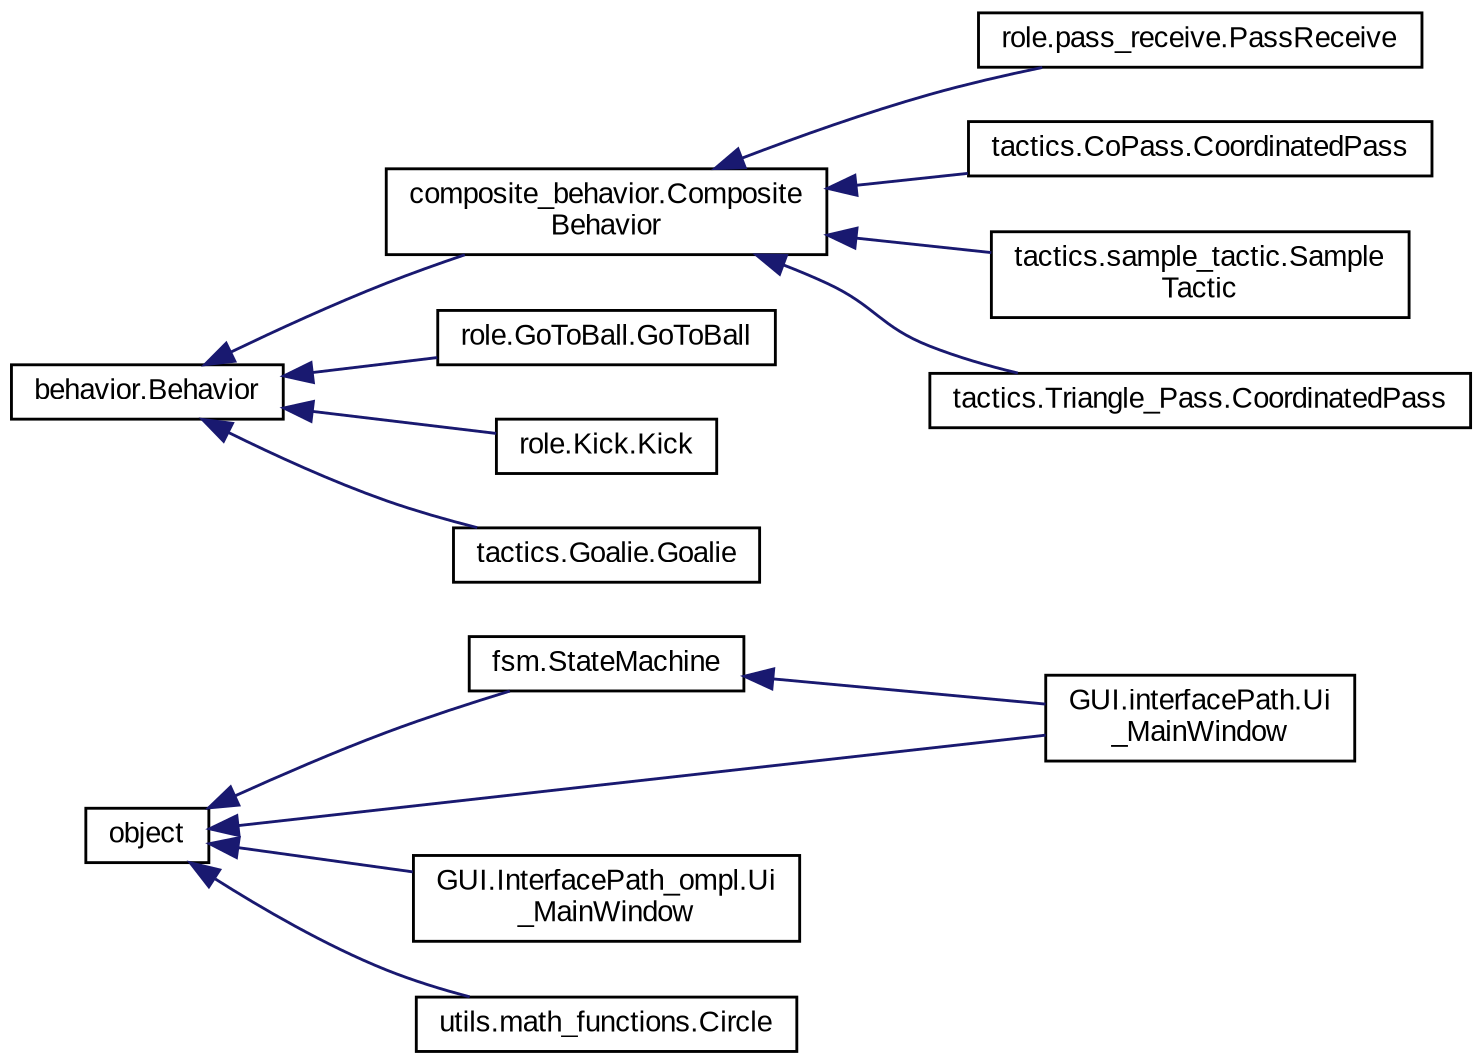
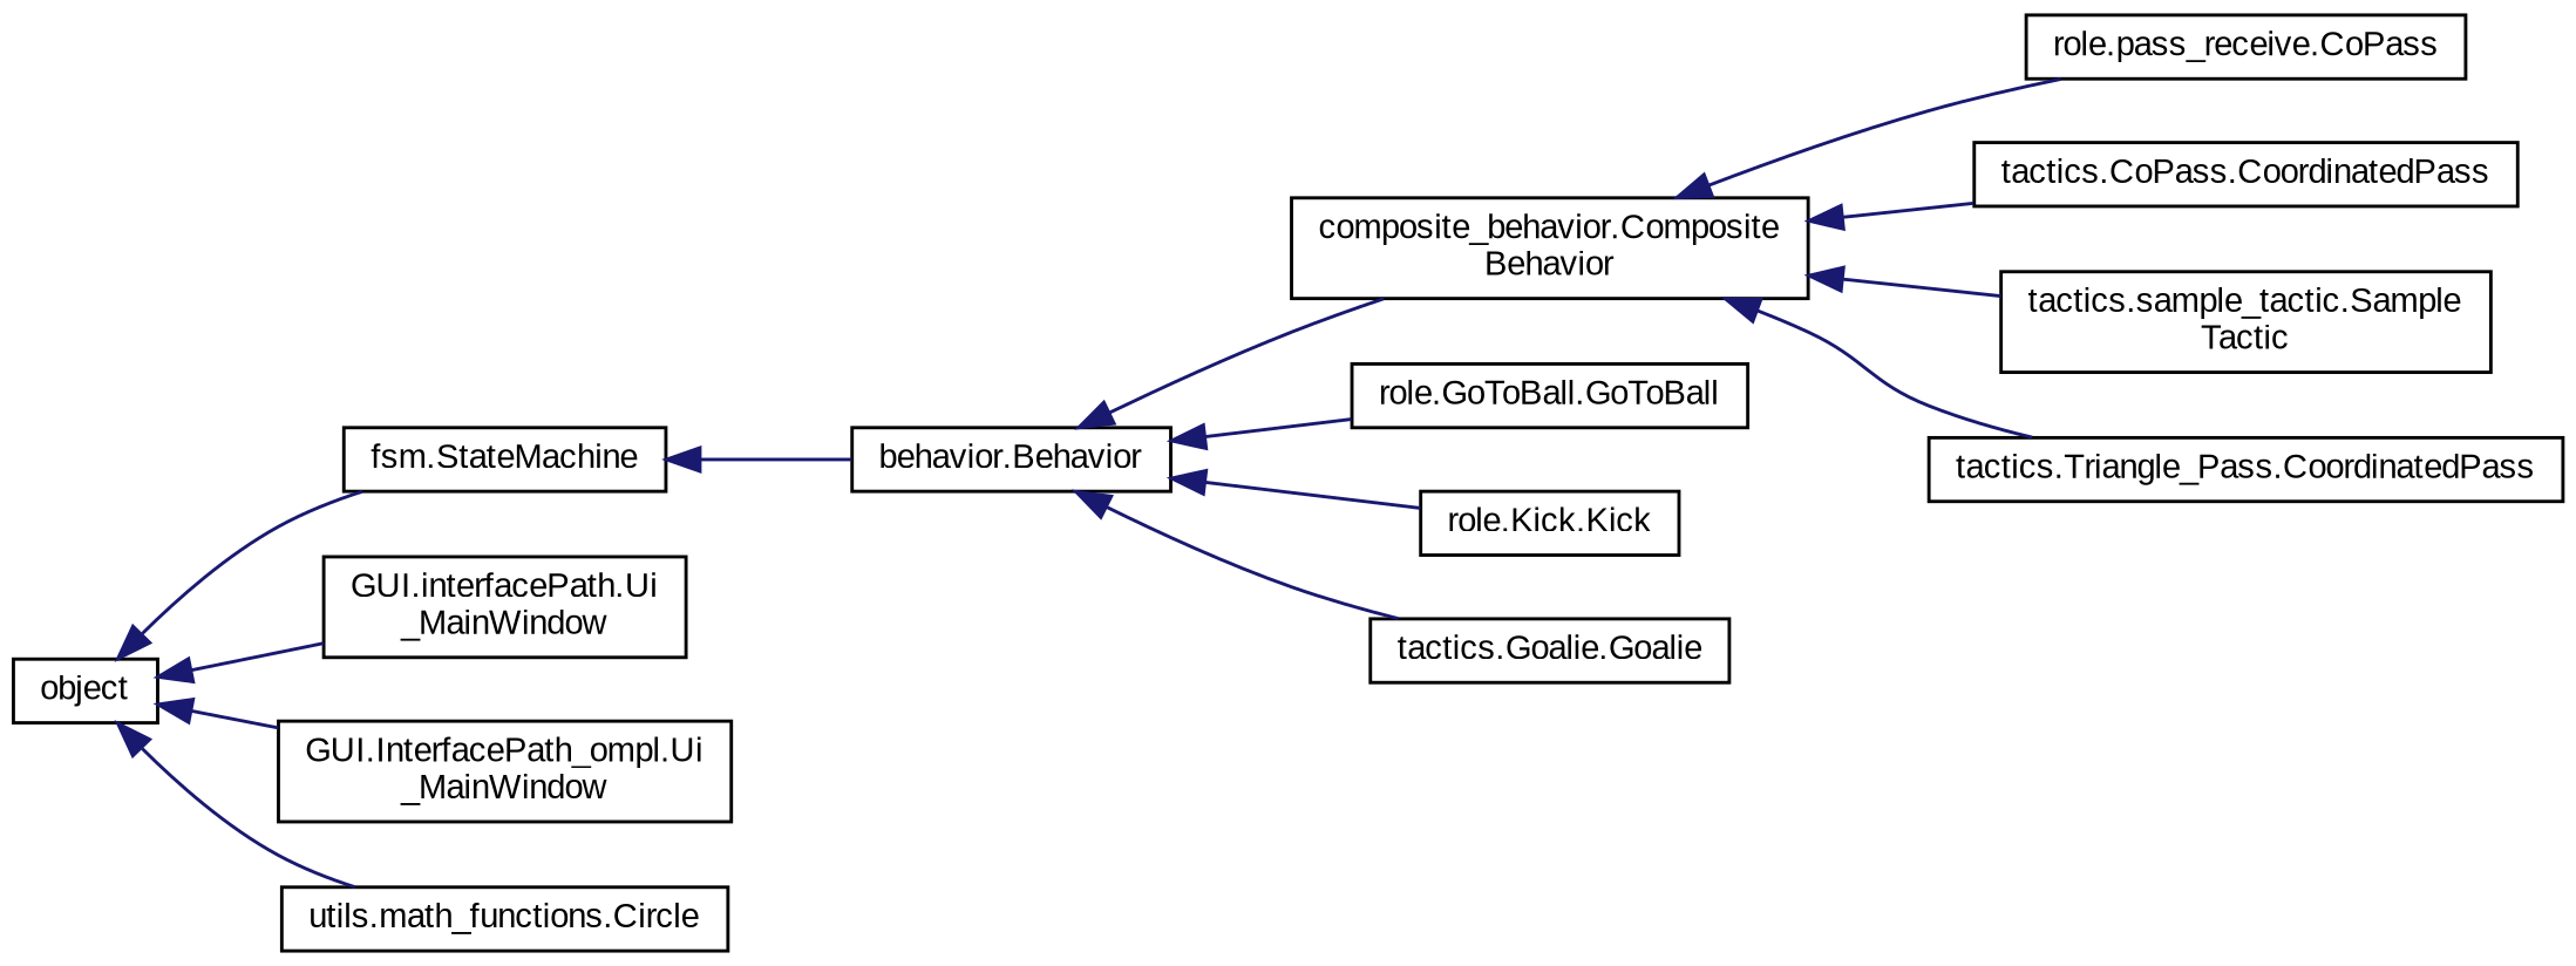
  digraph {
    fontname="Liberation Sans"
    rankdir=LR
    node [color=black fillcolor=white fontname="Liberation Sans" fontsize=10 shape=record style=filled]
    edge [color=midnightblue dir=back fontname="Liberation Sans" fontsize=10 labelfontname=Helvetica labelfontsize=10 style=solid]
    n1 [height=0.2 label=object width=0.4]
    n2 [height=0.2 label="fsm.StateMachine" width=0.4]
    n3 [height=0.2 label="GUI.interfacePath.Ui\l_MainWindow" width=0.4]
    n4 [height=0.2 label="GUI.InterfacePath_ompl.Ui\l_MainWindow" width=0.4]
    n5 [height=0.2 label="utils.math_functions.Circle" width=0.4]
    n6 [height=0.2 label="behavior.Behavior" width=0.4]
    n7 [height=0.2 label="composite_behavior.Composite\lBehavior" width=0.4]
    n8 [height=0.2 label="role.GoToBall.GoToBall" width=0.4]
    n9 [height=0.2 label="role.Kick.Kick" width=0.4]
    n10 [height=0.2 label="tactics.Goalie.Goalie" width=0.4]
-   n11 [height=0.2 label="role.pass_receive.PassReceive" width=0.4]
+   n11 [height=0.2 label="role.pass_receive.CoPass" width=0.4]
    n12 [height=0.2 label="tactics.CoPass.CoordinatedPass" width=0.4]
    n13 [height=0.2 label="tactics.sample_tactic.Sample\lTactic" width=0.4]
    n14 [height=0.2 label="tactics.Triangle_Pass.CoordinatedPass" width=0.4]
    n1 -> n2
    n1 -> n3
    n1 -> n4
    n1 -> n5
-   n2 -> n3
+   n2 -> n6
    n6 -> n7
    n6 -> n8
    n6 -> n9
    n6 -> n10
    n7 -> n11
    n7 -> n12
    n7 -> n13
    n7 -> n14
  }
